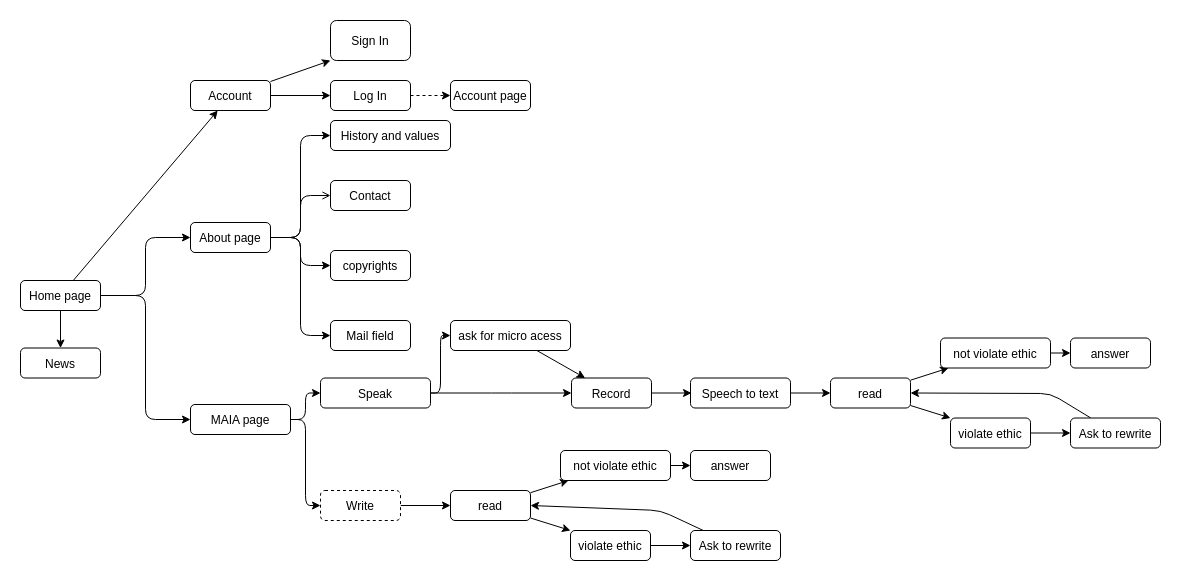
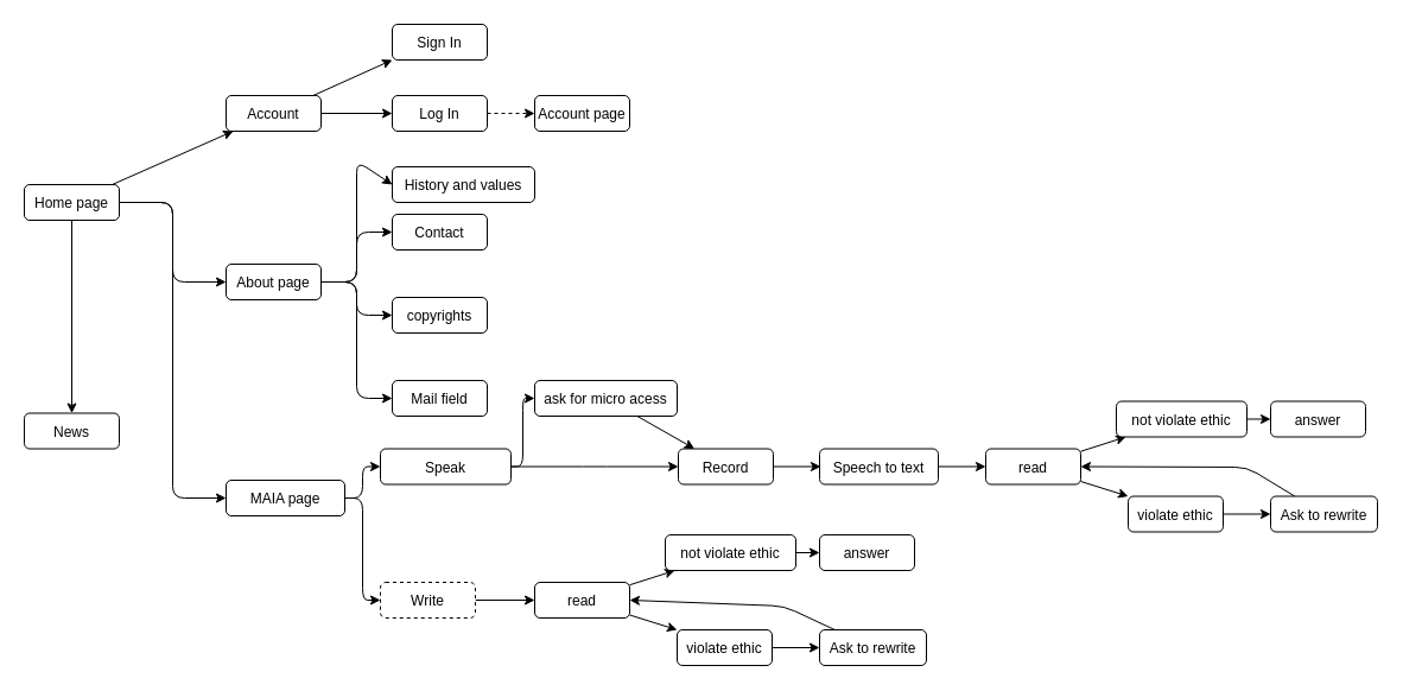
  <mxCell id="0" />
  <mxCell id="1" parent="0" />
  <mxCell id="2" style="edgeStyle=none;html=1;entryX=0;entryY=0.5;entryDx=0;entryDy=0;exitX=1;exitY=0.5;exitDx=0;exitDy=0;" edge="1" parent="1" source="3" target="49"><mxGeometry relative="1" as="geometry"><Array as="points"><mxPoint x="300" y="237" /><mxPoint x="300" y="135" /></Array></mxGeometry></mxCell>
  <mxCell id="3" value="About page" style="rounded=1;" vertex="1" parent="1"><mxGeometry x="190" y="222" width="80" height="30" as="geometry" /></mxCell>
  <mxCell id="4" value="" style="edgeStyle=elbowEdgeStyle;elbow=horizontal;exitX=1;exitY=0.5;exitDx=0;exitDy=0;" edge="1" source="26" target="3" parent="1"><mxGeometry relative="1" as="geometry"><mxPoint x="140" y="293" as="sourcePoint" /></mxGeometry></mxCell>
  <mxCell id="5" value="Contact" style="rounded=1;" vertex="1" parent="1"><mxGeometry x="330" y="180" width="80" height="30" as="geometry" /></mxCell>
- <mxCell id="6" value="" style="edgeStyle=elbowEdgeStyle;elbow=horizontal;endArrow=open;" edge="1" source="3" target="5" parent="1"><mxGeometry relative="1" as="geometry" /></mxCell>
+ <mxCell id="6" value="" style="edgeStyle=elbowEdgeStyle;elbow=horizontal;" edge="1" source="3" target="5" parent="1"><mxGeometry relative="1" as="geometry" /></mxCell>
  <mxCell id="7" value="copyrights" style="rounded=1;" vertex="1" parent="1"><mxGeometry x="330" y="250" width="80" height="30" as="geometry" /></mxCell>
  <mxCell id="8" value="" style="edgeStyle=elbowEdgeStyle;elbow=horizontal;" edge="1" source="3" target="7" parent="1"><mxGeometry relative="1" as="geometry" /></mxCell>
  <mxCell id="9" value="Mail field" style="rounded=1;" vertex="1" parent="1"><mxGeometry x="330" y="320" width="80" height="30" as="geometry" /></mxCell>
  <mxCell id="10" value="" style="edgeStyle=elbowEdgeStyle;elbow=horizontal;" edge="1" source="3" target="9" parent="1"><mxGeometry relative="1" as="geometry" /></mxCell>
  <mxCell id="11" value="MAIA page" style="rounded=1;" vertex="1" parent="1"><mxGeometry x="190" y="404" width="100" height="30" as="geometry" /></mxCell>
  <mxCell id="12" value="" style="edgeStyle=elbowEdgeStyle;elbow=horizontal;exitX=1;exitY=0.5;exitDx=0;exitDy=0;" edge="1" source="26" target="11" parent="1"><mxGeometry relative="1" as="geometry"><mxPoint x="140" y="293" as="sourcePoint" /></mxGeometry></mxCell>
  <mxCell id="13" value="Speak" style="rounded=1;" vertex="1" parent="1"><mxGeometry x="320" y="377.5" width="110" height="30" as="geometry" /></mxCell>
  <mxCell id="14" value="" style="edgeStyle=elbowEdgeStyle;elbow=horizontal;" edge="1" source="11" target="13" parent="1"><mxGeometry relative="1" as="geometry" /></mxCell>
  <mxCell id="15" style="edgeStyle=none;html=1;entryX=0;entryY=0.5;entryDx=0;entryDy=0;" edge="1" parent="1" source="16" target="29"><mxGeometry relative="1" as="geometry" /></mxCell>
  <mxCell id="16" value="Write" style="rounded=1;dashed=1;" vertex="1" parent="1"><mxGeometry x="320" y="490" width="80" height="30" as="geometry" /></mxCell>
  <mxCell id="17" value="" style="edgeStyle=elbowEdgeStyle;elbow=horizontal;" edge="1" source="11" target="16" parent="1"><mxGeometry relative="1" as="geometry" /></mxCell>
  <mxCell id="18" style="edgeStyle=none;html=1;" edge="1" parent="1" source="19" target="22"><mxGeometry relative="1" as="geometry" /></mxCell>
  <mxCell id="19" value="ask for micro acess" style="rounded=1;" vertex="1" parent="1"><mxGeometry x="450" y="320" width="120" height="30" as="geometry" /></mxCell>
  <mxCell id="20" value="" style="edgeStyle=elbowEdgeStyle;elbow=horizontal;" edge="1" source="13" target="19" parent="1"><mxGeometry relative="1" as="geometry" /></mxCell>
  <mxCell id="21" value="" style="edgeStyle=none;html=1;" edge="1" parent="1" source="22"><mxGeometry relative="1" as="geometry"><mxPoint x="691" y="392.5" as="targetPoint" /></mxGeometry></mxCell>
  <mxCell id="22" value="Record" style="rounded=1;" vertex="1" parent="1"><mxGeometry x="571" y="377.5" width="80" height="30" as="geometry" /></mxCell>
  <mxCell id="23" value="" style="edgeStyle=elbowEdgeStyle;elbow=horizontal;" edge="1" source="13" target="22" parent="1"><mxGeometry relative="1" as="geometry" /></mxCell>
  <mxCell id="24" value="" style="edgeStyle=none;html=1;" edge="1" parent="1" source="26" target="52"><mxGeometry relative="1" as="geometry" /></mxCell>
  <mxCell id="25" value="" style="edgeStyle=none;html=1;" edge="1" parent="1" source="26" target="57"><mxGeometry relative="1" as="geometry" /></mxCell>
- <mxCell id="26" value="Home page" style="rounded=1;" vertex="1" parent="1"><mxGeometry x="20" y="280" width="80" height="30" as="geometry" /></mxCell>
+ <mxCell id="26" value="Home page" style="rounded=1;" vertex="1" parent="1"><mxGeometry x="20" y="155" width="80" height="30" as="geometry" /></mxCell>
  <mxCell id="27" value="" style="edgeStyle=none;html=1;" edge="1" parent="1" source="29" target="33"><mxGeometry relative="1" as="geometry" /></mxCell>
  <mxCell id="28" style="edgeStyle=none;html=1;entryX=0;entryY=0;entryDx=0;entryDy=0;" edge="1" parent="1" source="29" target="36"><mxGeometry relative="1" as="geometry" /></mxCell>
  <mxCell id="29" value="read" style="rounded=1;" vertex="1" parent="1"><mxGeometry x="450" y="490" width="80" height="30" as="geometry" /></mxCell>
  <mxCell id="30" style="edgeStyle=none;html=1;" edge="1" parent="1" source="31" target="41"><mxGeometry relative="1" as="geometry" /></mxCell>
  <mxCell id="31" value="Speech to text" style="rounded=1;" vertex="1" parent="1"><mxGeometry x="690" y="377.5" width="100" height="30" as="geometry" /></mxCell>
  <mxCell id="32" value="" style="edgeStyle=none;html=1;" edge="1" parent="1" source="33" target="34"><mxGeometry relative="1" as="geometry" /></mxCell>
  <mxCell id="33" value="not violate ethic" style="rounded=1;" vertex="1" parent="1"><mxGeometry x="560" y="450" width="110" height="30" as="geometry" /></mxCell>
  <mxCell id="34" value="answer" style="rounded=1;" vertex="1" parent="1"><mxGeometry x="690" y="450" width="80" height="30" as="geometry" /></mxCell>
  <mxCell id="35" value="" style="edgeStyle=none;html=1;" edge="1" parent="1" source="36" target="38"><mxGeometry relative="1" as="geometry" /></mxCell>
  <mxCell id="36" value="violate ethic" style="rounded=1;" vertex="1" parent="1"><mxGeometry x="570" y="530" width="80" height="30" as="geometry" /></mxCell>
  <mxCell id="37" style="edgeStyle=none;html=1;entryX=1;entryY=0.5;entryDx=0;entryDy=0;" edge="1" parent="1" source="38" target="29"><mxGeometry relative="1" as="geometry"><Array as="points"><mxPoint x="660" y="510" /></Array></mxGeometry></mxCell>
  <mxCell id="38" value="Ask to rewrite" style="rounded=1;" vertex="1" parent="1"><mxGeometry x="690" y="530" width="90" height="30" as="geometry" /></mxCell>
  <mxCell id="39" value="" style="edgeStyle=none;html=1;" edge="1" parent="1" source="41" target="43"><mxGeometry relative="1" as="geometry" /></mxCell>
  <mxCell id="40" style="edgeStyle=none;html=1;entryX=0;entryY=0;entryDx=0;entryDy=0;" edge="1" parent="1" source="41" target="46"><mxGeometry relative="1" as="geometry" /></mxCell>
  <mxCell id="41" value="read" style="rounded=1;" vertex="1" parent="1"><mxGeometry x="830" y="377.5" width="80" height="30" as="geometry" /></mxCell>
  <mxCell id="42" value="" style="edgeStyle=none;html=1;" edge="1" parent="1" source="43" target="44"><mxGeometry relative="1" as="geometry" /></mxCell>
  <mxCell id="43" value="not violate ethic" style="rounded=1;" vertex="1" parent="1"><mxGeometry x="940" y="337.5" width="110" height="30" as="geometry" /></mxCell>
  <mxCell id="44" value="answer" style="rounded=1;" vertex="1" parent="1"><mxGeometry x="1070" y="337.5" width="80" height="30" as="geometry" /></mxCell>
  <mxCell id="45" value="" style="edgeStyle=none;html=1;" edge="1" parent="1" source="46" target="48"><mxGeometry relative="1" as="geometry" /></mxCell>
  <mxCell id="46" value="violate ethic" style="rounded=1;" vertex="1" parent="1"><mxGeometry x="950" y="417.5" width="80" height="30" as="geometry" /></mxCell>
  <mxCell id="47" style="edgeStyle=none;html=1;entryX=1;entryY=0.5;entryDx=0;entryDy=0;" edge="1" parent="1" source="48" target="41"><mxGeometry relative="1" as="geometry"><Array as="points"><mxPoint x="1050" y="393" /></Array></mxGeometry></mxCell>
  <mxCell id="48" value="Ask to rewrite" style="rounded=1;" vertex="1" parent="1"><mxGeometry x="1070" y="417.5" width="90" height="30" as="geometry" /></mxCell>
- <mxCell id="49" value="History and values" style="rounded=1;" vertex="1" parent="1"><mxGeometry x="330" y="120" width="120" height="30" as="geometry" /></mxCell>
+ <mxCell id="49" value="History and values" style="rounded=1;" vertex="1" parent="1"><mxGeometry x="330" y="140" width="120" height="30" as="geometry" /></mxCell>
  <mxCell id="50" style="edgeStyle=none;html=1;" edge="1" parent="1" source="52" target="54"><mxGeometry relative="1" as="geometry" /></mxCell>
  <mxCell id="51" style="edgeStyle=none;html=1;entryX=0;entryY=1;entryDx=0;entryDy=0;" edge="1" parent="1" source="52" target="55"><mxGeometry relative="1" as="geometry" /></mxCell>
  <mxCell id="52" value="Account" style="rounded=1;" vertex="1" parent="1"><mxGeometry x="190" y="80" width="80" height="30" as="geometry" /></mxCell>
  <mxCell id="53" style="edgeStyle=none;html=1;entryX=0;entryY=0.5;entryDx=0;entryDy=0;dashed=1;" edge="1" parent="1" source="54" target="56"><mxGeometry relative="1" as="geometry" /></mxCell>
  <mxCell id="54" value="Log In" style="rounded=1;" vertex="1" parent="1"><mxGeometry x="330" y="80" width="80" height="30" as="geometry" /></mxCell>
- <mxCell id="55" value="Sign In" style="rounded=1;" vertex="1" parent="1"><mxGeometry x="330" y="20" width="80" height="40" as="geometry" /></mxCell>
+ <mxCell id="55" value="Sign In" style="rounded=1;" vertex="1" parent="1"><mxGeometry x="330" y="20" width="80" height="30" as="geometry" /></mxCell>
  <mxCell id="56" value="Account page" style="rounded=1;" vertex="1" parent="1"><mxGeometry x="450" y="80" width="80" height="30" as="geometry" /></mxCell>
  <mxCell id="57" value="News" style="rounded=1;" vertex="1" parent="1"><mxGeometry x="20" y="347.5" width="80" height="30" as="geometry" /></mxCell>
